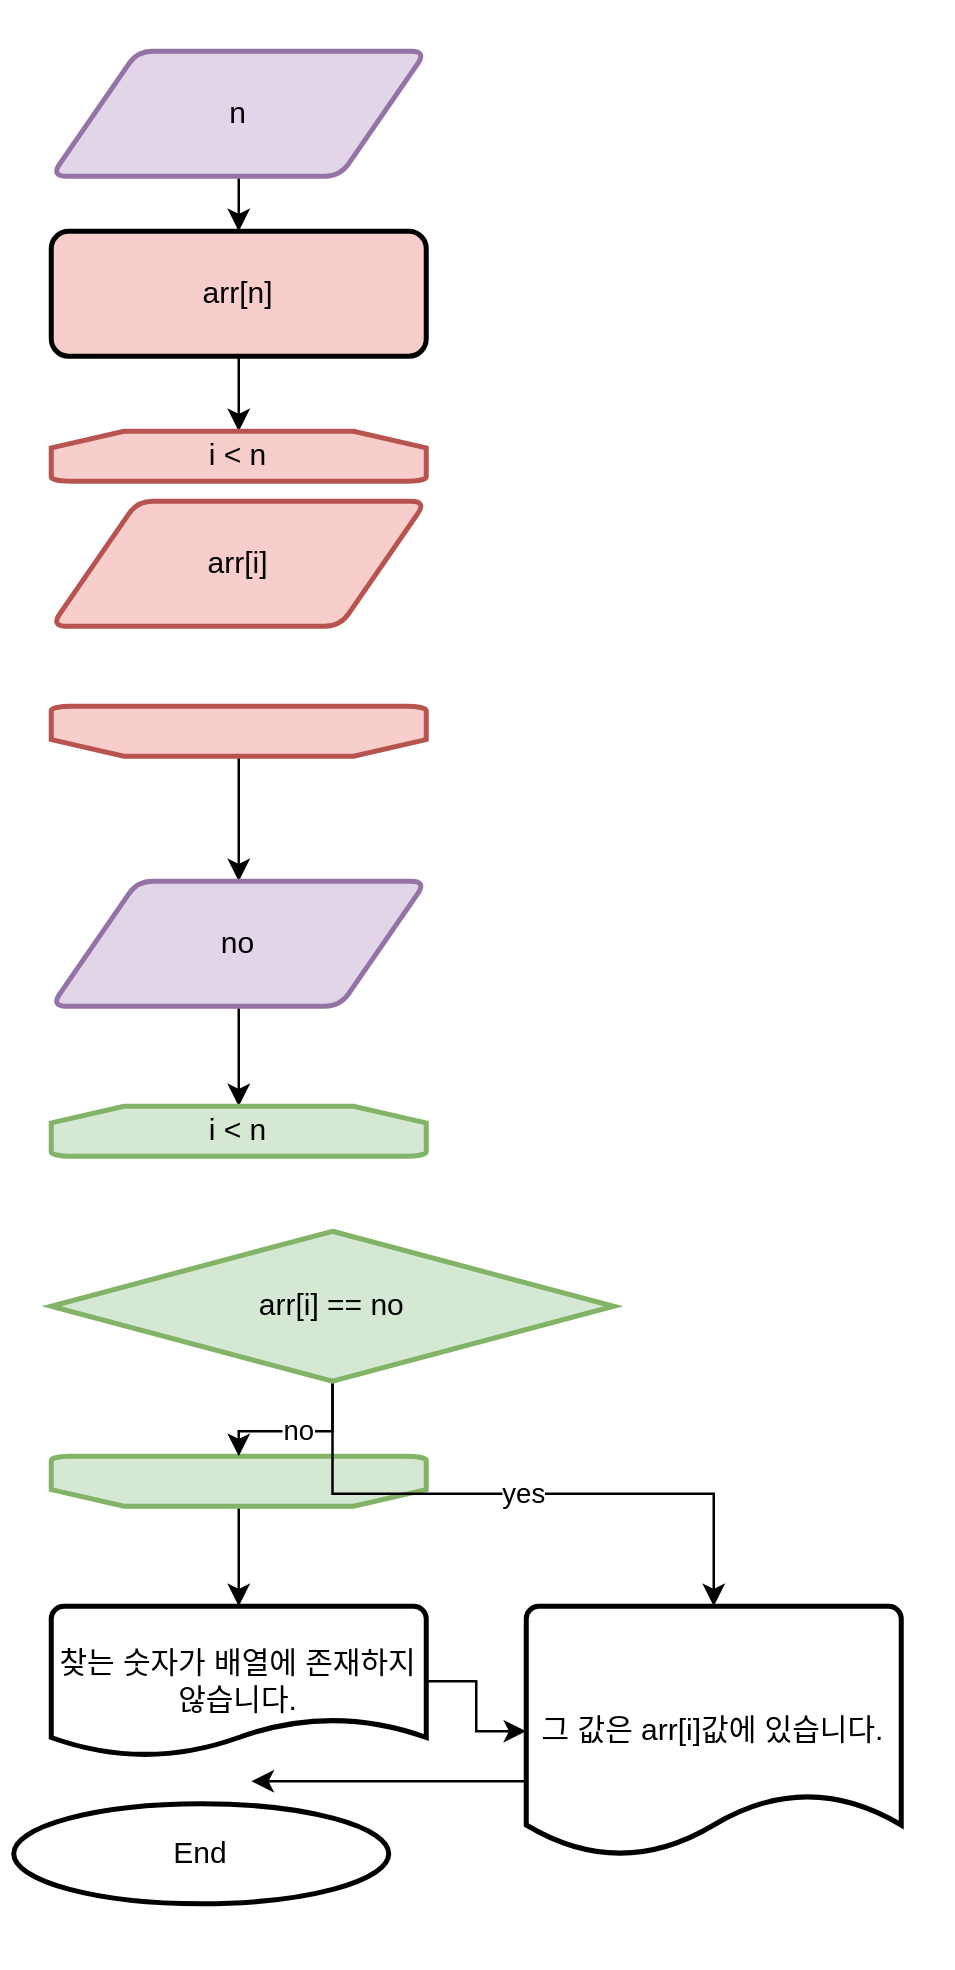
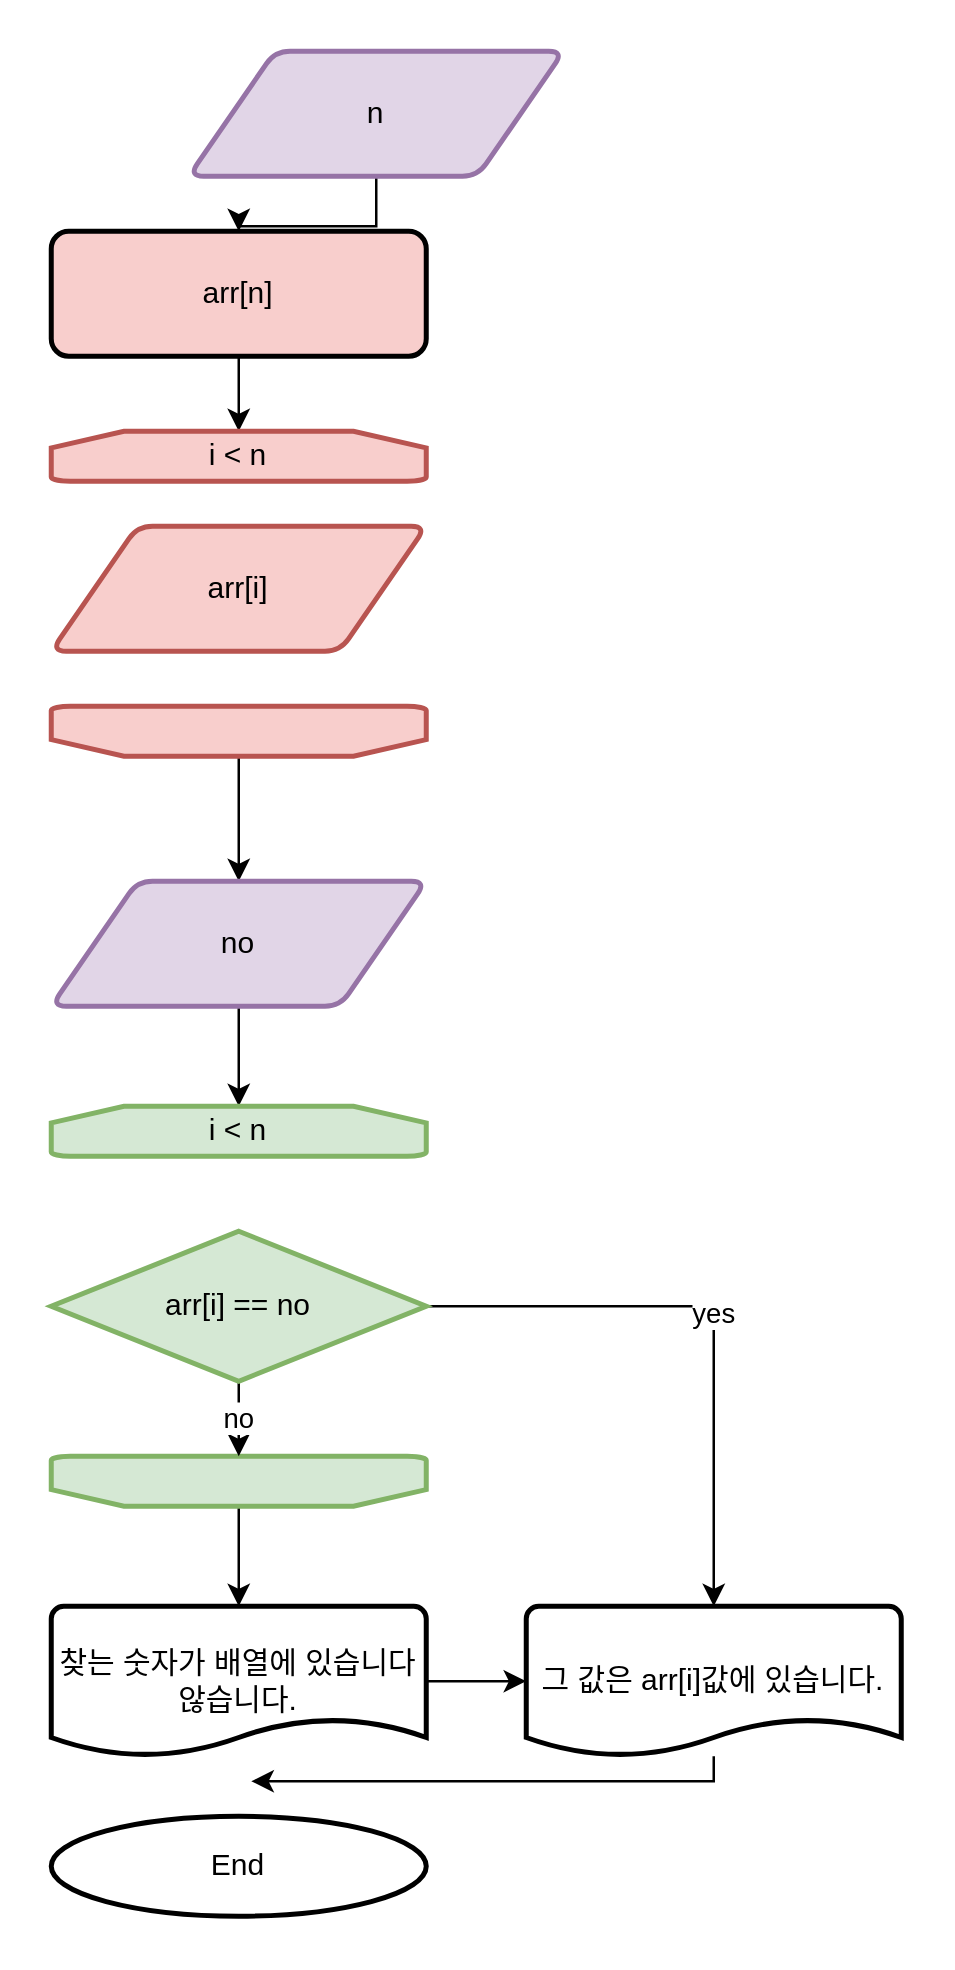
  <mxCell id="0" />
  <mxCell id="1" parent="0" />
  <mxCell id="2" style="edgeStyle=orthogonalEdgeStyle;rounded=0;orthogonalLoop=1;jettySize=auto;html=1;exitX=0.5;exitY=1;exitDx=0;exitDy=0;entryX=0.5;entryY=0;entryDx=0;entryDy=0;" edge="1" parent="1" source="3" target="5"><mxGeometry relative="1" as="geometry" /></mxCell>
- <mxCell id="3" value="n" style="shape=parallelogram;html=1;strokeWidth=2;perimeter=parallelogramPerimeter;whiteSpace=wrap;rounded=1;arcSize=12;size=0.23;fillColor=#e1d5e7;strokeColor=#9673a6;" vertex="1" parent="1"><mxGeometry x="20" y="20" width="150" height="50" as="geometry" /></mxCell>
+ <mxCell id="3" value="n" style="shape=parallelogram;html=1;strokeWidth=2;perimeter=parallelogramPerimeter;whiteSpace=wrap;rounded=1;arcSize=12;size=0.23;fillColor=#e1d5e7;strokeColor=#9673a6;" vertex="1" parent="1"><mxGeometry x="75" y="20" width="150" height="50" as="geometry" /></mxCell>
  <mxCell id="4" style="edgeStyle=orthogonalEdgeStyle;rounded=0;orthogonalLoop=1;jettySize=auto;html=1;exitX=0.5;exitY=1;exitDx=0;exitDy=0;entryX=0.5;entryY=0;entryDx=0;entryDy=0;entryPerimeter=0;" edge="1" parent="1" source="5" target="6"><mxGeometry relative="1" as="geometry" /></mxCell>
  <mxCell id="5" value="arr[n]" style="rounded=1;whiteSpace=wrap;html=1;absoluteArcSize=1;arcSize=14;strokeWidth=2;fillColor=#f8cecc;" vertex="1" parent="1"><mxGeometry x="20" y="92" width="150" height="50" as="geometry" /></mxCell>
  <mxCell id="6" value="i &amp;lt; n" style="strokeWidth=2;html=1;shape=mxgraph.flowchart.loop_limit;whiteSpace=wrap;fillColor=#f8cecc;strokeColor=#b85450;" vertex="1" parent="1"><mxGeometry x="20" y="172" width="150" height="20" as="geometry" /></mxCell>
- <mxCell id="7" value="arr[i]" style="shape=parallelogram;html=1;strokeWidth=2;perimeter=parallelogramPerimeter;whiteSpace=wrap;rounded=1;arcSize=12;size=0.23;fillColor=#f8cecc;strokeColor=#b85450;" vertex="1" parent="1"><mxGeometry x="20" y="200" width="150" height="50" as="geometry" /></mxCell>
+ <mxCell id="7" value="arr[i]" style="shape=parallelogram;html=1;strokeWidth=2;perimeter=parallelogramPerimeter;whiteSpace=wrap;rounded=1;arcSize=12;size=0.23;fillColor=#f8cecc;strokeColor=#b85450;" vertex="1" parent="1"><mxGeometry x="20" y="210" width="150" height="50" as="geometry" /></mxCell>
  <mxCell id="8" style="edgeStyle=orthogonalEdgeStyle;rounded=0;orthogonalLoop=1;jettySize=auto;html=1;exitX=0.5;exitY=0;exitDx=0;exitDy=0;exitPerimeter=0;" edge="1" parent="1" source="9" target="11"><mxGeometry relative="1" as="geometry" /></mxCell>
  <mxCell id="9" value="" style="strokeWidth=2;html=1;shape=mxgraph.flowchart.loop_limit;whiteSpace=wrap;rotation=-180;fillColor=#f8cecc;strokeColor=#b85450;" vertex="1" parent="1"><mxGeometry x="20" y="282" width="150" height="20" as="geometry" /></mxCell>
  <mxCell id="10" style="edgeStyle=orthogonalEdgeStyle;rounded=0;orthogonalLoop=1;jettySize=auto;html=1;exitX=0.5;exitY=1;exitDx=0;exitDy=0;entryX=0.5;entryY=0;entryDx=0;entryDy=0;entryPerimeter=0;" edge="1" parent="1" source="11" target="12"><mxGeometry relative="1" as="geometry" /></mxCell>
  <mxCell id="11" value="no" style="shape=parallelogram;html=1;strokeWidth=2;perimeter=parallelogramPerimeter;whiteSpace=wrap;rounded=1;arcSize=12;size=0.23;fillColor=#e1d5e7;strokeColor=#9673a6;" vertex="1" parent="1"><mxGeometry x="20" y="352" width="150" height="50" as="geometry" /></mxCell>
  <mxCell id="12" value="i &amp;lt; n" style="strokeWidth=2;html=1;shape=mxgraph.flowchart.loop_limit;whiteSpace=wrap;fillColor=#d5e8d4;strokeColor=#82b366;" vertex="1" parent="1"><mxGeometry x="20" y="442" width="150" height="20" as="geometry" /></mxCell>
  <mxCell id="13" style="edgeStyle=orthogonalEdgeStyle;rounded=0;orthogonalLoop=1;jettySize=auto;html=1;exitX=0.5;exitY=0;exitDx=0;exitDy=0;exitPerimeter=0;entryX=0.5;entryY=0;entryDx=0;entryDy=0;entryPerimeter=0;" edge="1" parent="1" source="14" target="21"><mxGeometry relative="1" as="geometry" /></mxCell>
  <mxCell id="14" value="" style="strokeWidth=2;html=1;shape=mxgraph.flowchart.loop_limit;whiteSpace=wrap;rotation=-180;fillColor=#d5e8d4;strokeColor=#82b366;" vertex="1" parent="1"><mxGeometry x="20" y="582" width="150" height="20" as="geometry" /></mxCell>
  <mxCell id="15" value="yes" style="edgeStyle=orthogonalEdgeStyle;rounded=0;orthogonalLoop=1;jettySize=auto;html=1;entryX=0.5;entryY=0;entryDx=0;entryDy=0;entryPerimeter=0;" edge="1" parent="1" source="17" target="19"><mxGeometry relative="1" as="geometry" /></mxCell>
  <mxCell id="16" value="no" style="edgeStyle=orthogonalEdgeStyle;rounded=0;orthogonalLoop=1;jettySize=auto;html=1;exitX=0.5;exitY=1;exitDx=0;exitDy=0;exitPerimeter=0;entryX=0.5;entryY=1;entryDx=0;entryDy=0;entryPerimeter=0;" edge="1" parent="1" source="17" target="14"><mxGeometry relative="1" as="geometry" /></mxCell>
- <mxCell id="17" value="arr[i] == no" style="strokeWidth=2;html=1;shape=mxgraph.flowchart.decision;whiteSpace=wrap;fillColor=#d5e8d4;strokeColor=#82b366;" vertex="1" parent="1"><mxGeometry x="20" y="492" width="225" height="60" as="geometry" /></mxCell>
+ <mxCell id="17" value="arr[i] == no" style="strokeWidth=2;html=1;shape=mxgraph.flowchart.decision;whiteSpace=wrap;fillColor=#d5e8d4;strokeColor=#82b366;" vertex="1" parent="1"><mxGeometry x="20" y="492" width="150" height="60" as="geometry" /></mxCell>
  <mxCell id="18" style="edgeStyle=orthogonalEdgeStyle;rounded=0;orthogonalLoop=1;jettySize=auto;html=1;" edge="1" parent="1" source="19"><mxGeometry relative="1" as="geometry"><mxPoint x="100" y="712" as="targetPoint" /><Array as="points"><mxPoint x="285" y="712" /></Array></mxGeometry></mxCell>
- <mxCell id="19" value="그 값은 arr[i]값에 있습니다." style="strokeWidth=2;html=1;shape=mxgraph.flowchart.document2;whiteSpace=wrap;size=0.25;" vertex="1" parent="1"><mxGeometry x="210" y="642" width="150" height="100" as="geometry" /></mxCell>
+ <mxCell id="19" value="그 값은 arr[i]값에 있습니다." style="strokeWidth=2;html=1;shape=mxgraph.flowchart.document2;whiteSpace=wrap;size=0.25;" vertex="1" parent="1"><mxGeometry x="210" y="642" width="150" height="60" as="geometry" /></mxCell>
  <mxCell id="20" value="" style="edgeStyle=orthogonalEdgeStyle;rounded=0;orthogonalLoop=1;jettySize=auto;html=1;" edge="1" parent="1" source="21" target="19"><mxGeometry relative="1" as="geometry" /></mxCell>
- <mxCell id="21" value="찾는 숫자가 배열에 존재하지 않습니다." style="strokeWidth=2;html=1;shape=mxgraph.flowchart.document2;whiteSpace=wrap;size=0.25;" vertex="1" parent="1"><mxGeometry x="20" y="642" width="150" height="60" as="geometry" /></mxCell>
- <mxCell id="22" value="End" style="strokeWidth=2;html=1;shape=mxgraph.flowchart.start_1;whiteSpace=wrap;" vertex="1" parent="1"><mxGeometry x="5" y="721" width="150" height="40" as="geometry" /></mxCell>
+ <mxCell id="21" value="찾는 숫자가 배열에 있습니다 않습니다." style="strokeWidth=2;html=1;shape=mxgraph.flowchart.document2;whiteSpace=wrap;size=0.25;" vertex="1" parent="1"><mxGeometry x="20" y="642" width="150" height="60" as="geometry" /></mxCell>
+ <mxCell id="22" value="End" style="strokeWidth=2;html=1;shape=mxgraph.flowchart.start_1;whiteSpace=wrap;" vertex="1" parent="1"><mxGeometry x="20" y="726" width="150" height="40" as="geometry" /></mxCell>
